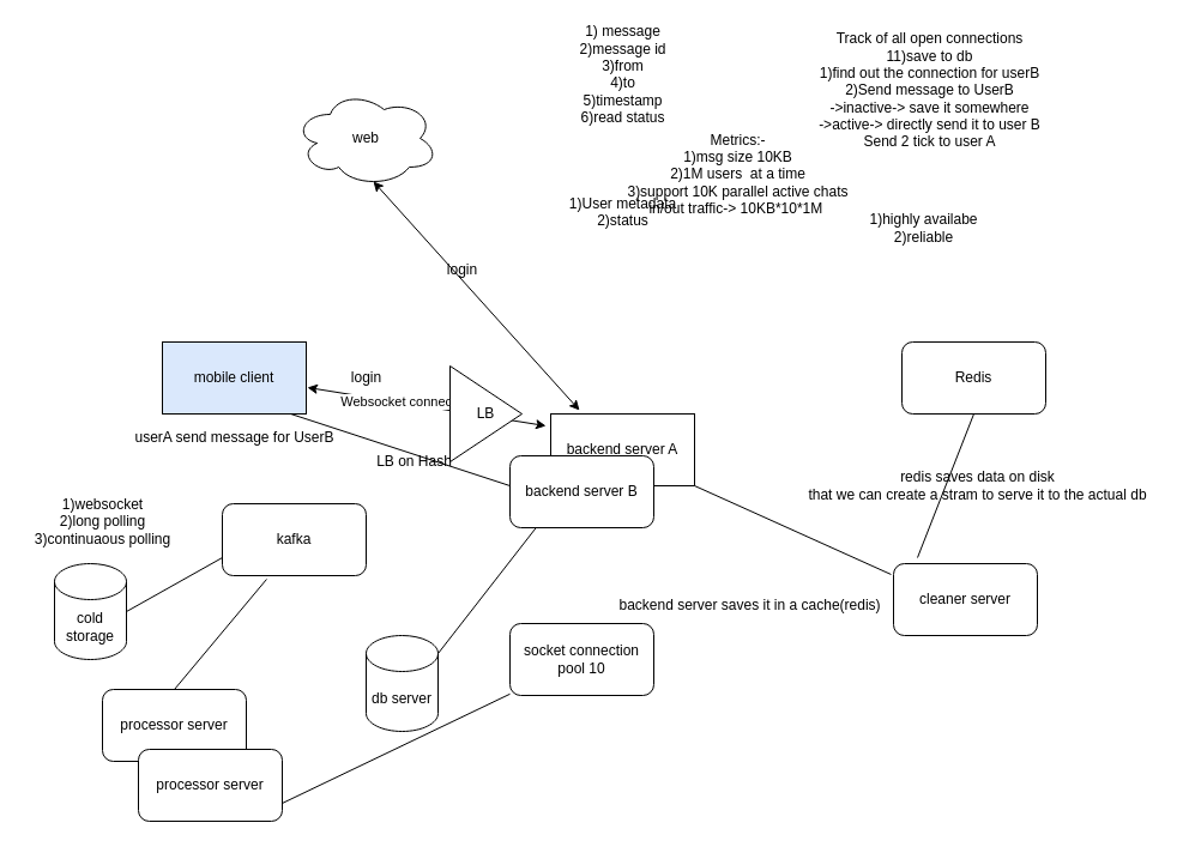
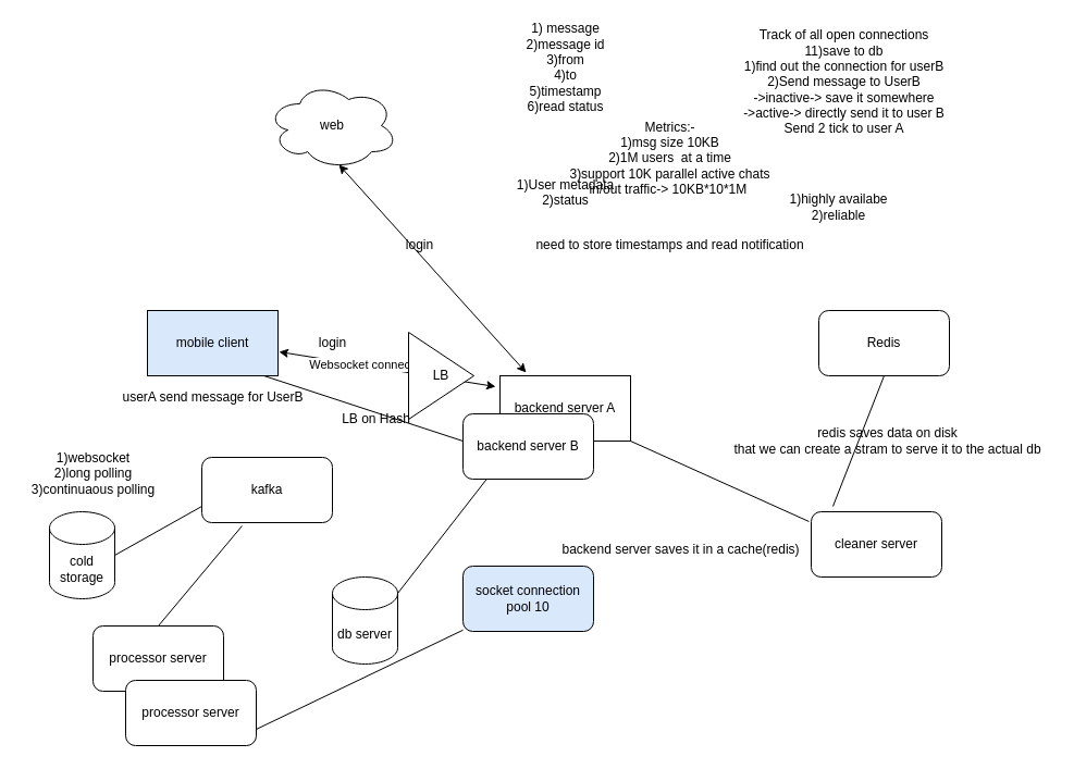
  <mxCell id="0" />
  <mxCell id="1" parent="0" />
  <mxCell id="2" value="mobile client" style="rounded=0;whiteSpace=wrap;html=1;fillColor=#dae8fc;" vertex="1" parent="1"><mxGeometry x="135" y="285" width="120" height="60" as="geometry" /></mxCell>
  <mxCell id="3" value="backend server A" style="rounded=0;whiteSpace=wrap;html=1;" vertex="1" parent="1"><mxGeometry x="459" y="345" width="120" height="60" as="geometry" /></mxCell>
  <mxCell id="4" value="web" style="ellipse;shape=cloud;whiteSpace=wrap;html=1;" vertex="1" parent="1"><mxGeometry x="245" y="75" width="120" height="80" as="geometry" /></mxCell>
  <mxCell id="5" value="db server" style="shape=cylinder3;whiteSpace=wrap;html=1;boundedLbl=1;backgroundOutline=1;size=15;" vertex="1" parent="1"><mxGeometry x="305" y="530" width="60" height="80" as="geometry" /></mxCell>
  <mxCell id="6" value="" style="endArrow=classic;startArrow=classic;html=1;exitX=1.008;exitY=0.633;exitDx=0;exitDy=0;exitPerimeter=0;" edge="1" parent="1" source="2"><mxGeometry width="50" height="50" relative="1" as="geometry"><mxPoint x="295" y="365" as="sourcePoint" /><mxPoint x="455" y="355" as="targetPoint" /></mxGeometry></mxCell>
  <mxCell id="7" value="Websocket connection" style="edgeLabel;html=1;align=center;verticalAlign=middle;resizable=0;points=[];" vertex="1" connectable="0" parent="6"><mxGeometry x="-0.179" y="2" relative="1" as="geometry"><mxPoint as="offset" /></mxGeometry></mxCell>
  <mxCell id="8" value="" style="endArrow=classic;startArrow=classic;html=1;entryX=0.2;entryY=-0.05;entryDx=0;entryDy=0;entryPerimeter=0;exitX=0.55;exitY=0.95;exitDx=0;exitDy=0;exitPerimeter=0;" edge="1" parent="1" source="4" target="3"><mxGeometry width="50" height="50" relative="1" as="geometry"><mxPoint x="415" y="205" as="sourcePoint" /><mxPoint x="465" y="155" as="targetPoint" /></mxGeometry></mxCell>
+ <mxCell id="9" value="need to store timestamps and read notification" style="text;html=1;align=center;verticalAlign=middle;resizable=0;points=[];autosize=1;" vertex="1" parent="1"><mxGeometry x="485" y="215" width="260" height="20" as="geometry" /></mxCell>
  <mxCell id="10" value="" style="endArrow=none;html=1;entryX=0.125;entryY=1;entryDx=0;entryDy=0;entryPerimeter=0;exitX=1;exitY=0;exitDx=0;exitDy=15;exitPerimeter=0;" edge="1" parent="1" source="5" target="3"><mxGeometry width="50" height="50" relative="1" as="geometry"><mxPoint x="385" y="525" as="sourcePoint" /><mxPoint x="435" y="475" as="targetPoint" /></mxGeometry></mxCell>
  <mxCell id="11" value="login" style="text;html=1;align=center;verticalAlign=middle;resizable=0;points=[];autosize=1;" vertex="1" parent="1"><mxGeometry x="285" y="305" width="40" height="20" as="geometry" /></mxCell>
  <mxCell id="12" value="login" style="text;html=1;align=center;verticalAlign=middle;resizable=0;points=[];autosize=1;" vertex="1" parent="1"><mxGeometry x="365" y="215" width="40" height="20" as="geometry" /></mxCell>
  <mxCell id="13" value="1) message&lt;br&gt;2)message id&lt;br&gt;3)from&lt;br&gt;4)to&lt;br&gt;5)timestamp&lt;br&gt;6)read status&lt;br&gt;&lt;br&gt;&lt;br&gt;&lt;br&gt;&lt;br&gt;1)User metadata&lt;br&gt;2)status" style="text;html=1;align=center;verticalAlign=middle;resizable=0;points=[];autosize=1;" vertex="1" parent="1"><mxGeometry x="469" y="20" width="100" height="170" as="geometry" /></mxCell>
  <mxCell id="14" value="Metrics:-&lt;br&gt;1)msg size 10KB&lt;br&gt;2)1M users&amp;nbsp; at a time&lt;br&gt;3)support 10K parallel active chats&lt;br&gt;in/out traffic-&amp;gt; 10KB*10*1M&amp;nbsp;" style="text;html=1;align=center;verticalAlign=middle;resizable=0;points=[];autosize=1;" vertex="1" parent="1"><mxGeometry x="515" y="105" width="200" height="80" as="geometry" /></mxCell>
  <mxCell id="15" value="1)highly availabe&lt;br&gt;2)reliable" style="text;html=1;align=center;verticalAlign=middle;resizable=0;points=[];autosize=1;" vertex="1" parent="1"><mxGeometry x="715" y="175" width="110" height="30" as="geometry" /></mxCell>
  <mxCell id="16" value="1)websocket&lt;br&gt;2)long polling&lt;br&gt;3)continuaous polling" style="text;html=1;align=center;verticalAlign=middle;resizable=0;points=[];autosize=1;" vertex="1" parent="1"><mxGeometry x="20" y="410" width="130" height="50" as="geometry" /></mxCell>
  <mxCell id="17" value="userA send message for UserB" style="text;html=1;align=center;verticalAlign=middle;resizable=0;points=[];autosize=1;" vertex="1" parent="1"><mxGeometry x="105" y="355" width="180" height="20" as="geometry" /></mxCell>
  <mxCell id="18" value="Track of all open connections&lt;br&gt;11)save to db&lt;br&gt;1)find out the connection for userB&lt;br&gt;2)Send message to UserB&lt;br&gt;-&amp;gt;inactive-&amp;gt; save it somewhere&lt;br&gt;-&amp;gt;active-&amp;gt; directly send it to user B&lt;br&gt;Send 2 tick to user A" style="text;html=1;align=center;verticalAlign=middle;resizable=0;points=[];autosize=1;" vertex="1" parent="1"><mxGeometry x="675" width="200" height="100" as="geometry" y="25" /></mxCell>
  <mxCell id="19" value="&lt;span&gt;backend server B&lt;/span&gt;" style="rounded=1;whiteSpace=wrap;html=1;" vertex="1" parent="1"><mxGeometry x="425" y="380" width="120" height="60" as="geometry" /></mxCell>
  <mxCell id="20" value="LB" style="triangle;whiteSpace=wrap;html=1;" vertex="1" parent="1"><mxGeometry x="375" y="305" width="60" height="80" as="geometry" /></mxCell>
  <mxCell id="21" value="LB on Hash" style="text;html=1;align=center;verticalAlign=middle;resizable=0;points=[];autosize=1;" vertex="1" parent="1"><mxGeometry x="305" y="375" width="80" height="20" as="geometry" /></mxCell>
  <mxCell id="22" value="Redis" style="rounded=1;whiteSpace=wrap;html=1;" vertex="1" parent="1"><mxGeometry x="752" y="285" width="120" height="60" as="geometry" /></mxCell>
  <mxCell id="23" value="cleaner server" style="rounded=1;whiteSpace=wrap;html=1;" vertex="1" parent="1"><mxGeometry x="745" y="470" width="120" height="60" as="geometry" /></mxCell>
  <mxCell id="24" value="" style="endArrow=none;html=1;entryX=0.5;entryY=1;entryDx=0;entryDy=0;" edge="1" parent="1" target="22"><mxGeometry width="50" height="50" relative="1" as="geometry"><mxPoint x="765" y="465" as="sourcePoint" /><mxPoint x="815" y="415" as="targetPoint" /></mxGeometry></mxCell>
  <mxCell id="25" value="" style="endArrow=none;html=1;entryX=-0.017;entryY=0.15;entryDx=0;entryDy=0;entryPerimeter=0;exitX=1;exitY=1;exitDx=0;exitDy=0;" edge="1" parent="1" source="3" target="23"><mxGeometry width="50" height="50" relative="1" as="geometry"><mxPoint x="665" y="515" as="sourcePoint" /><mxPoint x="715" y="465" as="targetPoint" /></mxGeometry></mxCell>
- <mxCell id="26" value="socket connection pool 10" style="rounded=1;whiteSpace=wrap;html=1;" vertex="1" parent="1"><mxGeometry x="425" y="520" width="120" height="60" as="geometry" /></mxCell>
+ <mxCell id="26" value="socket connection pool 10" style="rounded=1;whiteSpace=wrap;html=1;fillColor=#dae8fc;" vertex="1" parent="1"><mxGeometry x="425" y="520" width="120" height="60" as="geometry" /></mxCell>
  <mxCell id="27" value="backend server saves it in a cache(redis)" style="text;html=1;align=center;verticalAlign=middle;resizable=0;points=[];autosize=1;" vertex="1" parent="1"><mxGeometry x="510" y="495" width="230" height="20" as="geometry" /></mxCell>
  <mxCell id="28" value="redis saves data on disk&lt;br&gt;that we can create a stram to serve it to the actual db" style="text;html=1;align=center;verticalAlign=middle;resizable=0;points=[];autosize=1;" vertex="1" parent="1"><mxGeometry x="665" y="390" width="300" height="30" as="geometry" /></mxCell>
  <mxCell id="29" value="processor server" style="rounded=1;whiteSpace=wrap;html=1;" vertex="1" parent="1"><mxGeometry x="85" y="575" width="120" height="60" as="geometry" /></mxCell>
  <mxCell id="30" value="kafka" style="rounded=1;whiteSpace=wrap;html=1;" vertex="1" parent="1"><mxGeometry x="185" y="420" width="120" height="60" as="geometry" /></mxCell>
  <mxCell id="31" value="" style="endArrow=none;html=1;entryX=0.308;entryY=1.05;entryDx=0;entryDy=0;entryPerimeter=0;exitX=0.5;exitY=0;exitDx=0;exitDy=0;" edge="1" parent="1" source="29" target="30"><mxGeometry width="50" height="50" relative="1" as="geometry"><mxPoint x="155" y="555" as="sourcePoint" /><mxPoint x="205" y="505" as="targetPoint" /></mxGeometry></mxCell>
  <mxCell id="32" value="&lt;span&gt;processor server&lt;/span&gt;" style="rounded=1;whiteSpace=wrap;html=1;" vertex="1" parent="1"><mxGeometry x="115" y="625" width="120" height="60" as="geometry" /></mxCell>
  <mxCell id="33" value="" style="endArrow=none;html=1;exitX=1;exitY=0.75;exitDx=0;exitDy=0;" edge="1" parent="1" source="32" target="26"><mxGeometry width="50" height="50" relative="1" as="geometry"><mxPoint x="245" y="685" as="sourcePoint" /><mxPoint x="295" y="635" as="targetPoint" /></mxGeometry></mxCell>
  <mxCell id="34" value="" style="endArrow=none;html=1;exitX=0.892;exitY=1;exitDx=0;exitDy=0;exitPerimeter=0;" edge="1" parent="1" source="2"><mxGeometry width="50" height="50" relative="1" as="geometry"><mxPoint x="385" y="455" as="sourcePoint" /><mxPoint x="425" y="405" as="targetPoint" /></mxGeometry></mxCell>
  <mxCell id="35" value="cold storage" style="shape=cylinder3;whiteSpace=wrap;html=1;boundedLbl=1;backgroundOutline=1;size=15;" vertex="1" parent="1"><mxGeometry y="470" width="60" height="80" as="geometry" x="45" /></mxCell>
  <mxCell id="36" value="" style="endArrow=none;html=1;entryX=0;entryY=0.75;entryDx=0;entryDy=0;exitX=1;exitY=0.5;exitDx=0;exitDy=0;exitPerimeter=0;" edge="1" parent="1" source="35" target="30"><mxGeometry width="50" height="50" relative="1" as="geometry"><mxPoint x="125" y="515" as="sourcePoint" /><mxPoint x="175" y="465" as="targetPoint" /></mxGeometry></mxCell>
